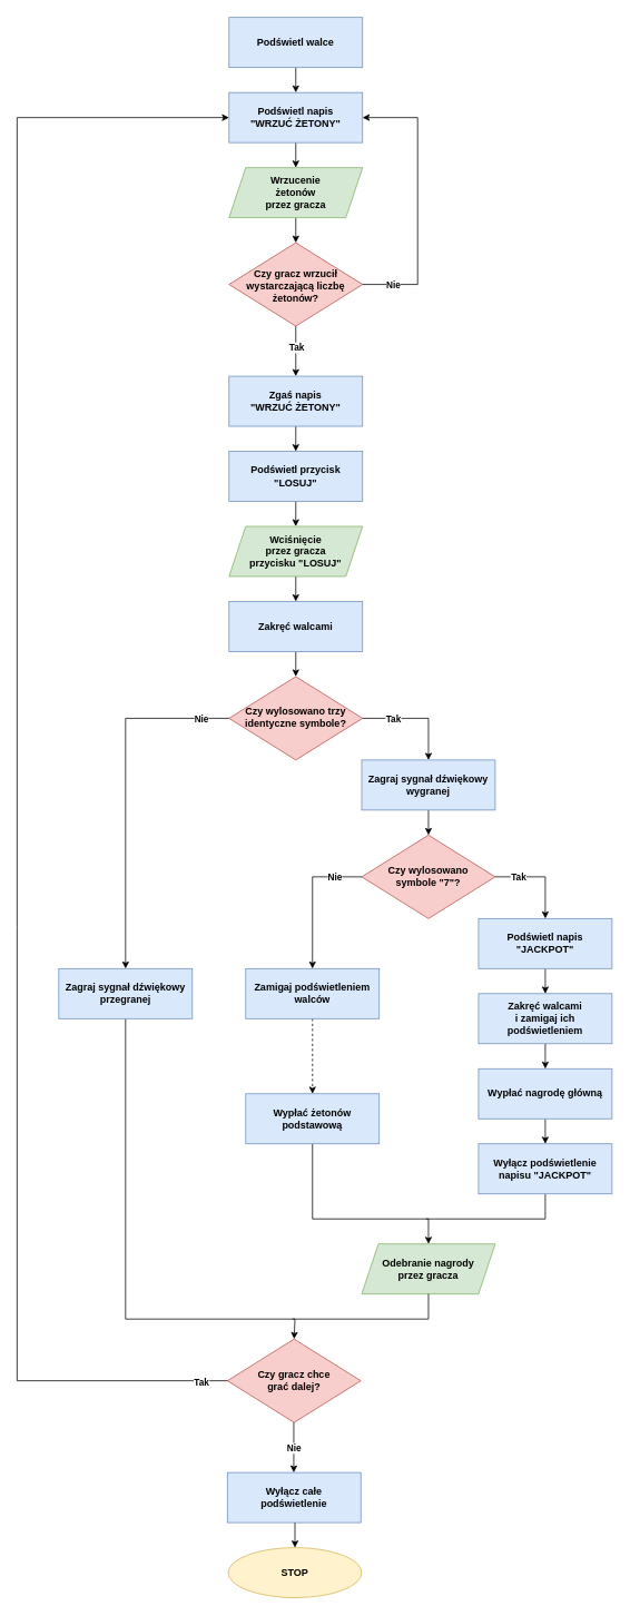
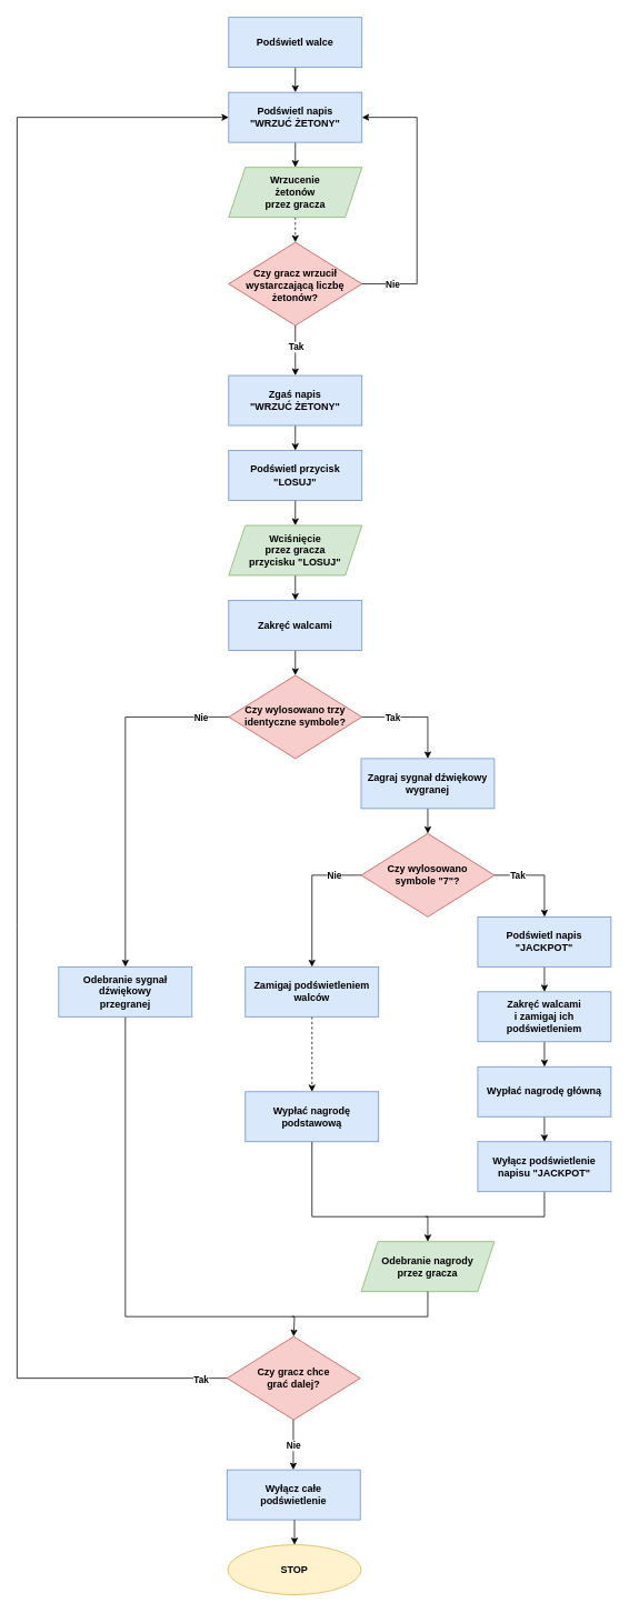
  <mxCell id="0" />
  <mxCell id="1" parent="0" />
  <mxCell id="2" style="edgeStyle=orthogonalEdgeStyle;rounded=0;orthogonalLoop=1;jettySize=auto;html=1;exitX=0.5;exitY=1;exitDx=0;exitDy=0;entryX=0.5;entryY=0;entryDx=0;entryDy=0;fontStyle=1" edge="1" parent="1" source="3" target="5"><mxGeometry relative="1" as="geometry" /></mxCell>
  <mxCell id="3" value="Podświetl walce" style="rounded=0;whiteSpace=wrap;html=1;fontStyle=1;fillColor=#dae8fc;strokeColor=#6c8ebf;" vertex="1" parent="1"><mxGeometry x="274" y="20" width="160" height="60" as="geometry" /></mxCell>
  <mxCell id="4" style="edgeStyle=orthogonalEdgeStyle;rounded=0;orthogonalLoop=1;jettySize=auto;html=1;exitX=0.5;exitY=1;exitDx=0;exitDy=0;entryX=0.5;entryY=0;entryDx=0;entryDy=0;fontStyle=1" edge="1" parent="1" source="5" target="7"><mxGeometry relative="1" as="geometry" /></mxCell>
  <mxCell id="5" value="Podświetl napis&lt;br&gt;&quot;WRZUĆ ŻETONY&quot;" style="rounded=0;whiteSpace=wrap;html=1;fontStyle=1;fillColor=#dae8fc;strokeColor=#6c8ebf;" vertex="1" parent="1"><mxGeometry x="274" y="110" width="160" height="60" as="geometry" /></mxCell>
- <mxCell id="6" style="edgeStyle=orthogonalEdgeStyle;rounded=0;orthogonalLoop=1;jettySize=auto;html=1;exitX=0.5;exitY=1;exitDx=0;exitDy=0;entryX=0.5;entryY=0;entryDx=0;entryDy=0;fontStyle=1" edge="1" parent="1" source="7" target="8"><mxGeometry relative="1" as="geometry" /></mxCell>
+ <mxCell id="6" style="edgeStyle=orthogonalEdgeStyle;rounded=0;orthogonalLoop=1;jettySize=auto;html=1;exitX=0.5;exitY=1;exitDx=0;exitDy=0;entryX=0.5;entryY=0;entryDx=0;entryDy=0;fontStyle=1;dashed=1;" edge="1" parent="1" source="7" target="8"><mxGeometry relative="1" as="geometry" /></mxCell>
  <mxCell id="7" value="Wrzucenie&lt;br&gt;żetonów&lt;br&gt;przez gracza" style="shape=parallelogram;perimeter=parallelogramPerimeter;whiteSpace=wrap;html=1;fixedSize=1;strokeWidth=1;perimeterSpacing=0;rounded=0;fontStyle=1;fillColor=#d5e8d4;strokeColor=#82b366;" vertex="1" parent="1"><mxGeometry x="274" y="200" width="160" height="60" as="geometry" /></mxCell>
  <mxCell id="8" value="&lt;div align=&quot;center&quot;&gt;Czy gracz wrzucił wystarczającą liczbę żetonów?&lt;/div&gt;" style="rhombus;whiteSpace=wrap;html=1;align=center;fontStyle=1;spacing=0;spacingTop=4;fillColor=#f8cecc;strokeColor=#b85450;" vertex="1" parent="1"><mxGeometry x="274" y="290" width="160" height="100" as="geometry" /></mxCell>
  <mxCell id="9" style="edgeStyle=orthogonalEdgeStyle;rounded=0;orthogonalLoop=1;jettySize=auto;html=1;exitX=0.5;exitY=1;exitDx=0;exitDy=0;entryX=0.5;entryY=0;entryDx=0;entryDy=0;fontStyle=1" edge="1" parent="1" source="10" target="12"><mxGeometry relative="1" as="geometry" /></mxCell>
  <mxCell id="10" value="Podświetl przycisk&lt;br&gt;&quot;LOSUJ&quot;" style="rounded=0;whiteSpace=wrap;html=1;fontStyle=1;fillColor=#dae8fc;strokeColor=#6c8ebf;" vertex="1" parent="1"><mxGeometry x="274" y="540" width="160" height="60" as="geometry" /></mxCell>
  <mxCell id="11" style="edgeStyle=orthogonalEdgeStyle;rounded=0;orthogonalLoop=1;jettySize=auto;html=1;exitX=0.5;exitY=1;exitDx=0;exitDy=0;entryX=0.5;entryY=0;entryDx=0;entryDy=0;fontStyle=1" edge="1" parent="1" source="12" target="14"><mxGeometry relative="1" as="geometry" /></mxCell>
  <mxCell id="12" value="&lt;div&gt;Wciśnięcie&lt;/div&gt;&lt;div&gt;przez gracza&lt;/div&gt;&lt;div&gt;przycisku &quot;LOSUJ&quot;&lt;/div&gt;" style="shape=parallelogram;perimeter=parallelogramPerimeter;whiteSpace=wrap;html=1;fixedSize=1;fontStyle=1;fillColor=#d5e8d4;strokeColor=#82b366;" vertex="1" parent="1"><mxGeometry x="274" y="630" width="160" height="60" as="geometry" /></mxCell>
  <mxCell id="13" style="edgeStyle=orthogonalEdgeStyle;rounded=0;orthogonalLoop=1;jettySize=auto;html=1;exitX=0.5;exitY=1;exitDx=0;exitDy=0;entryX=0.5;entryY=0;entryDx=0;entryDy=0;fontStyle=1" edge="1" parent="1" source="14" target="15"><mxGeometry relative="1" as="geometry" /></mxCell>
  <mxCell id="14" value="Zakręć walcami" style="rounded=0;whiteSpace=wrap;html=1;fontStyle=1;fillColor=#dae8fc;strokeColor=#6c8ebf;" vertex="1" parent="1"><mxGeometry x="274" y="720" width="160" height="60" as="geometry" /></mxCell>
  <mxCell id="15" value="&lt;div align=&quot;center&quot;&gt;Czy wylosowano trzy identyczne symbole?&lt;/div&gt;" style="rhombus;whiteSpace=wrap;html=1;align=center;fontStyle=1;fillColor=#f8cecc;strokeColor=#b85450;spacingTop=-2;" vertex="1" parent="1"><mxGeometry x="274" y="810" width="160" height="100" as="geometry" /></mxCell>
  <mxCell id="16" value="" style="endArrow=classic;html=1;rounded=0;exitX=0.5;exitY=1;exitDx=0;exitDy=0;entryX=0.5;entryY=0;entryDx=0;entryDy=0;fontStyle=1" edge="1" parent="1" source="8" target="33"><mxGeometry relative="1" as="geometry"><mxPoint x="440" y="390" as="sourcePoint" /><mxPoint x="540" y="390" as="targetPoint" /></mxGeometry></mxCell>
  <mxCell id="17" value="&lt;div&gt;Tak&lt;/div&gt;" style="edgeLabel;resizable=0;html=1;;align=center;verticalAlign=middle;fontStyle=1" connectable="0" vertex="1" parent="16"><mxGeometry relative="1" as="geometry"><mxPoint y="-5" as="offset" /></mxGeometry></mxCell>
  <mxCell id="18" value="" style="endArrow=classic;html=1;rounded=0;exitX=0;exitY=0.5;exitDx=0;exitDy=0;entryX=0;entryY=0.5;entryDx=0;entryDy=0;fontStyle=1" edge="1" parent="1"><mxGeometry relative="1" as="geometry"><mxPoint x="434" y="340" as="sourcePoint" /><mxPoint x="434" y="140" as="targetPoint" /><Array as="points"><mxPoint x="500" y="340" /><mxPoint x="500" y="140" /></Array></mxGeometry></mxCell>
  <mxCell id="19" value="Nie" style="edgeLabel;resizable=0;html=1;;align=center;verticalAlign=middle;fontStyle=1" connectable="0" vertex="1" parent="18"><mxGeometry relative="1" as="geometry"><mxPoint x="-30" y="100" as="offset" /></mxGeometry></mxCell>
  <mxCell id="20" style="edgeStyle=orthogonalEdgeStyle;rounded=0;orthogonalLoop=1;jettySize=auto;html=1;exitX=0.5;exitY=1;exitDx=0;exitDy=0;entryX=0.5;entryY=0;entryDx=0;entryDy=0;fontStyle=1" edge="1" parent="1" source="21" target="31"><mxGeometry relative="1" as="geometry"><Array as="points"><mxPoint x="150" y="1580" /><mxPoint x="353" y="1580" /><mxPoint x="353" y="1604" /></Array></mxGeometry></mxCell>
- <mxCell id="21" value="Zagraj sygnał dźwiękowy&lt;br&gt;przegranej" style="rounded=0;whiteSpace=wrap;html=1;fontStyle=1;fillColor=#dae8fc;strokeColor=#6c8ebf;" vertex="1" parent="1"><mxGeometry x="70" y="1160" width="160" height="60" as="geometry" /></mxCell>
+ <mxCell id="21" value="Odebranie sygnał dźwiękowy&lt;br&gt;przegranej" style="rounded=0;whiteSpace=wrap;html=1;fontStyle=1;fillColor=#dae8fc;strokeColor=#6c8ebf;" vertex="1" parent="1"><mxGeometry x="70" y="1160" width="160" height="60" as="geometry" /></mxCell>
  <mxCell id="22" value="&lt;div&gt;Czy wylosowano&lt;/div&gt;&lt;div&gt;symbole &quot;7&quot;?&lt;/div&gt;" style="rhombus;whiteSpace=wrap;html=1;align=center;fontStyle=1;fillColor=#f8cecc;strokeColor=#b85450;" vertex="1" parent="1"><mxGeometry x="433" y="1000" width="160" height="100" as="geometry" /></mxCell>
  <mxCell id="23" style="edgeStyle=orthogonalEdgeStyle;rounded=0;orthogonalLoop=1;jettySize=auto;html=1;exitX=0.5;exitY=1;exitDx=0;exitDy=0;entryX=0.5;entryY=0;entryDx=0;entryDy=0;fontStyle=1" edge="1" parent="1" source="24" target="22"><mxGeometry relative="1" as="geometry" /></mxCell>
  <mxCell id="24" value="Zagraj sygnał dźwiękowy wygranej" style="rounded=0;whiteSpace=wrap;html=1;fontStyle=1;fillColor=#dae8fc;strokeColor=#6c8ebf;" vertex="1" parent="1"><mxGeometry x="433" y="910" width="160" height="60" as="geometry" /></mxCell>
  <mxCell id="25" style="edgeStyle=orthogonalEdgeStyle;rounded=0;orthogonalLoop=1;jettySize=auto;html=1;exitX=0.5;exitY=1;exitDx=0;exitDy=0;entryX=0.5;entryY=0;entryDx=0;entryDy=0;" edge="1" parent="1" source="26" target="51"><mxGeometry relative="1" as="geometry"><Array as="points"><mxPoint x="374" y="1460" /><mxPoint x="513" y="1460" /></Array></mxGeometry></mxCell>
- <mxCell id="26" value="Wypłać żetonów podstawową" style="rounded=0;whiteSpace=wrap;html=1;fontStyle=1;fillColor=#dae8fc;strokeColor=#6c8ebf;" vertex="1" parent="1"><mxGeometry x="294" y="1310" width="160" height="60" as="geometry" /></mxCell>
+ <mxCell id="26" value="Wypłać nagrodę podstawową" style="rounded=0;whiteSpace=wrap;html=1;fontStyle=1;fillColor=#dae8fc;strokeColor=#6c8ebf;" vertex="1" parent="1"><mxGeometry x="294" y="1310" width="160" height="60" as="geometry" /></mxCell>
  <mxCell id="27" style="edgeStyle=orthogonalEdgeStyle;rounded=0;orthogonalLoop=1;jettySize=auto;html=1;exitX=0.5;exitY=1;exitDx=0;exitDy=0;entryX=0.5;entryY=0;entryDx=0;entryDy=0;fontStyle=1" edge="1" parent="1" source="28" target="37"><mxGeometry relative="1" as="geometry" /></mxCell>
  <mxCell id="28" value="Podświetl napis &quot;JACKPOT&quot;" style="rounded=0;whiteSpace=wrap;html=1;fontStyle=1;fillColor=#dae8fc;strokeColor=#6c8ebf;" vertex="1" parent="1"><mxGeometry x="573" y="1100" width="160" height="60" as="geometry" /></mxCell>
  <mxCell id="29" style="edgeStyle=orthogonalEdgeStyle;rounded=0;orthogonalLoop=1;jettySize=auto;html=1;exitX=0.5;exitY=1;exitDx=0;exitDy=0;entryX=0.5;entryY=0;entryDx=0;entryDy=0;" edge="1" parent="1" source="30" target="50"><mxGeometry relative="1" as="geometry" /></mxCell>
  <mxCell id="30" value="Wypłać nagrodę główną" style="rounded=0;whiteSpace=wrap;html=1;fontStyle=1;fillColor=#dae8fc;strokeColor=#6c8ebf;" vertex="1" parent="1"><mxGeometry x="573" y="1280" width="160" height="60" as="geometry" /></mxCell>
  <mxCell id="31" value="Czy gracz chce&lt;br&gt;grać dalej?" style="rhombus;whiteSpace=wrap;html=1;fontStyle=1;fillColor=#f8cecc;strokeColor=#b85450;" vertex="1" parent="1"><mxGeometry x="272" y="1604" width="160" height="100" as="geometry" /></mxCell>
  <mxCell id="32" style="edgeStyle=orthogonalEdgeStyle;rounded=0;orthogonalLoop=1;jettySize=auto;html=1;exitX=0.5;exitY=1;exitDx=0;exitDy=0;entryX=0.5;entryY=0;entryDx=0;entryDy=0;fontStyle=1" edge="1" parent="1" source="33" target="10"><mxGeometry relative="1" as="geometry"><mxPoint x="560" y="719.94" as="sourcePoint" /></mxGeometry></mxCell>
  <mxCell id="33" value="Zgaś napis&lt;br&gt;&quot;WRZUĆ ŻETONY&quot;" style="rounded=0;whiteSpace=wrap;html=1;fontStyle=1;fillColor=#dae8fc;strokeColor=#6c8ebf;" vertex="1" parent="1"><mxGeometry x="274" y="450" width="160" height="60" as="geometry" /></mxCell>
  <mxCell id="34" style="edgeStyle=orthogonalEdgeStyle;rounded=0;orthogonalLoop=1;jettySize=auto;html=1;exitX=0.5;exitY=1;exitDx=0;exitDy=0;entryX=0.5;entryY=0;entryDx=0;entryDy=0;fontStyle=1;dashed=1;" edge="1" parent="1" source="35" target="26"><mxGeometry relative="1" as="geometry" /></mxCell>
  <mxCell id="35" value="Zamigaj podświetleniem walców" style="rounded=0;whiteSpace=wrap;html=1;fontStyle=1;fillColor=#dae8fc;strokeColor=#6c8ebf;" vertex="1" parent="1"><mxGeometry x="294" y="1160" width="160" height="60" as="geometry" /></mxCell>
  <mxCell id="36" style="edgeStyle=orthogonalEdgeStyle;rounded=0;orthogonalLoop=1;jettySize=auto;html=1;exitX=0.5;exitY=1;exitDx=0;exitDy=0;entryX=0.5;entryY=0;entryDx=0;entryDy=0;fontStyle=1" edge="1" parent="1" source="37" target="30"><mxGeometry relative="1" as="geometry" /></mxCell>
  <mxCell id="37" value="Zakręć walcami&lt;br&gt;i zamigaj ich podświetleniem" style="rounded=0;whiteSpace=wrap;html=1;fontStyle=1;fillColor=#dae8fc;strokeColor=#6c8ebf;" vertex="1" parent="1"><mxGeometry x="573" y="1190" width="160" height="60" as="geometry" /></mxCell>
  <mxCell id="38" value="" style="endArrow=none;html=1;rounded=0;fontStyle=1;entryX=0.5;entryY=1;entryDx=0;entryDy=0;" edge="1" parent="1" target="50"><mxGeometry width="50" height="50" relative="1" as="geometry"><mxPoint x="510" y="1460" as="sourcePoint" /><mxPoint x="653" y="1430" as="targetPoint" /><Array as="points"><mxPoint x="653" y="1460" /></Array></mxGeometry></mxCell>
  <mxCell id="39" value="" style="endArrow=classic;html=1;rounded=0;entryX=0;entryY=0.5;entryDx=0;entryDy=0;exitX=0;exitY=0.5;exitDx=0;exitDy=0;fontStyle=1" edge="1" parent="1" source="31" target="5"><mxGeometry relative="1" as="geometry"><mxPoint x="243" y="1620" as="sourcePoint" /><mxPoint x="244" y="140" as="targetPoint" /><Array as="points"><mxPoint x="20" y="1654" /><mxPoint x="20" y="1110" /><mxPoint x="20" y="140" /></Array></mxGeometry></mxCell>
  <mxCell id="40" value="&lt;div&gt;Tak&lt;/div&gt;" style="edgeLabel;resizable=0;html=1;;align=center;verticalAlign=middle;fontStyle=1" connectable="0" vertex="1" parent="39"><mxGeometry relative="1" as="geometry"><mxPoint x="220" y="759" as="offset" /></mxGeometry></mxCell>
  <mxCell id="41" value="" style="endArrow=classic;html=1;rounded=0;exitX=0.5;exitY=1;exitDx=0;exitDy=0;entryX=0.5;entryY=0;entryDx=0;entryDy=0;fontStyle=1" edge="1" parent="1"><mxGeometry relative="1" as="geometry"><mxPoint x="351.58" y="1704" as="sourcePoint" /><mxPoint x="351.58" y="1764" as="targetPoint" /></mxGeometry></mxCell>
  <mxCell id="42" value="Nie" style="edgeLabel;resizable=0;html=1;;align=center;verticalAlign=middle;fontStyle=1" connectable="0" vertex="1" parent="41"><mxGeometry relative="1" as="geometry"><mxPoint as="offset" /></mxGeometry></mxCell>
  <mxCell id="43" value="" style="endArrow=classic;html=1;rounded=0;exitX=0;exitY=0.5;exitDx=0;exitDy=0;entryX=0.5;entryY=0;entryDx=0;entryDy=0;fontStyle=1" edge="1" parent="1" source="22" target="35"><mxGeometry relative="1" as="geometry"><mxPoint x="330" y="1090" as="sourcePoint" /><mxPoint x="430" y="1090" as="targetPoint" /><Array as="points"><mxPoint x="374" y="1050" /></Array></mxGeometry></mxCell>
  <mxCell id="44" value="Nie" style="edgeLabel;resizable=0;html=1;;align=center;verticalAlign=middle;fontStyle=1" connectable="0" vertex="1" parent="43"><mxGeometry relative="1" as="geometry"><mxPoint x="26" y="-26" as="offset" /></mxGeometry></mxCell>
  <mxCell id="45" value="" style="endArrow=classic;html=1;rounded=0;exitX=1;exitY=0.5;exitDx=0;exitDy=0;entryX=0.5;entryY=0;entryDx=0;entryDy=0;fontStyle=1" edge="1" parent="1" source="22" target="28"><mxGeometry relative="1" as="geometry"><mxPoint x="620" y="1050" as="sourcePoint" /><mxPoint x="720" y="1050" as="targetPoint" /><Array as="points"><mxPoint x="653" y="1050" /></Array></mxGeometry></mxCell>
  <mxCell id="46" value="Tak" style="edgeLabel;resizable=0;html=1;;align=center;verticalAlign=middle;fontStyle=1" connectable="0" vertex="1" parent="45"><mxGeometry relative="1" as="geometry"><mxPoint x="-28" as="offset" /></mxGeometry></mxCell>
  <mxCell id="47" style="edgeStyle=orthogonalEdgeStyle;rounded=0;orthogonalLoop=1;jettySize=auto;html=1;exitX=0.5;exitY=1;exitDx=0;exitDy=0;entryX=0.5;entryY=0;entryDx=0;entryDy=0;fontStyle=1" edge="1" parent="1" source="48" target="49"><mxGeometry relative="1" as="geometry" /></mxCell>
  <mxCell id="48" value="Wyłącz całe&lt;br&gt;podświetlenie" style="rounded=0;whiteSpace=wrap;html=1;fontStyle=1;fillColor=#dae8fc;strokeColor=#6c8ebf;" vertex="1" parent="1"><mxGeometry x="272" y="1764" width="160" height="60" as="geometry" /></mxCell>
  <mxCell id="49" value="STOP" style="ellipse;whiteSpace=wrap;html=1;fontStyle=1;fillColor=#fff2cc;strokeColor=#d6b656;" vertex="1" parent="1"><mxGeometry x="273" y="1854" width="160" height="60" as="geometry" /></mxCell>
  <mxCell id="50" value="Wyłącz podświetlenie napisu &quot;JACKPOT&quot;" style="rounded=0;whiteSpace=wrap;html=1;fontStyle=1;fillColor=#dae8fc;strokeColor=#6c8ebf;" vertex="1" parent="1"><mxGeometry x="573" y="1370" width="160" height="60" as="geometry" /></mxCell>
  <mxCell id="51" value="Odebranie nagrody&lt;br&gt;przez gracza" style="shape=parallelogram;perimeter=parallelogramPerimeter;whiteSpace=wrap;html=1;fixedSize=1;fontStyle=1;fillColor=#d5e8d4;strokeColor=#82b366;" vertex="1" parent="1"><mxGeometry x="433" y="1490" width="160" height="60" as="geometry" /></mxCell>
  <mxCell id="52" value="" style="endArrow=none;html=1;rounded=0;fontStyle=1;entryX=0.5;entryY=1;entryDx=0;entryDy=0;" edge="1" parent="1" target="51"><mxGeometry width="50" height="50" relative="1" as="geometry"><mxPoint x="350" y="1580" as="sourcePoint" /><mxPoint x="513" y="1550" as="targetPoint" /><Array as="points"><mxPoint x="513" y="1580" /></Array></mxGeometry></mxCell>
  <mxCell id="53" value="" style="endArrow=classic;html=1;rounded=0;exitX=0;exitY=0.5;exitDx=0;exitDy=0;entryX=0.5;entryY=0;entryDx=0;entryDy=0;" edge="1" parent="1" source="15" target="21"><mxGeometry relative="1" as="geometry"><mxPoint x="230" y="930" as="sourcePoint" /><mxPoint x="330" y="930" as="targetPoint" /><Array as="points"><mxPoint x="150" y="860" /></Array></mxGeometry></mxCell>
  <mxCell id="54" value="Nie" style="edgeLabel;resizable=0;html=1;;align=center;verticalAlign=middle;fontStyle=1" connectable="0" vertex="1" parent="53"><mxGeometry relative="1" as="geometry"><mxPoint x="90" y="-88" as="offset" /></mxGeometry></mxCell>
  <mxCell id="55" value="" style="endArrow=classic;html=1;rounded=0;exitX=1;exitY=0.5;exitDx=0;exitDy=0;entryX=0.5;entryY=0;entryDx=0;entryDy=0;" edge="1" parent="1" source="15" target="24"><mxGeometry relative="1" as="geometry"><mxPoint x="470" y="850" as="sourcePoint" /><mxPoint x="570" y="850" as="targetPoint" /><Array as="points"><mxPoint x="513" y="860" /></Array></mxGeometry></mxCell>
  <mxCell id="56" value="Tak" style="edgeLabel;resizable=0;html=1;;align=center;verticalAlign=middle;fontStyle=1" connectable="0" vertex="1" parent="55"><mxGeometry relative="1" as="geometry"><mxPoint x="-29" as="offset" /></mxGeometry></mxCell>
